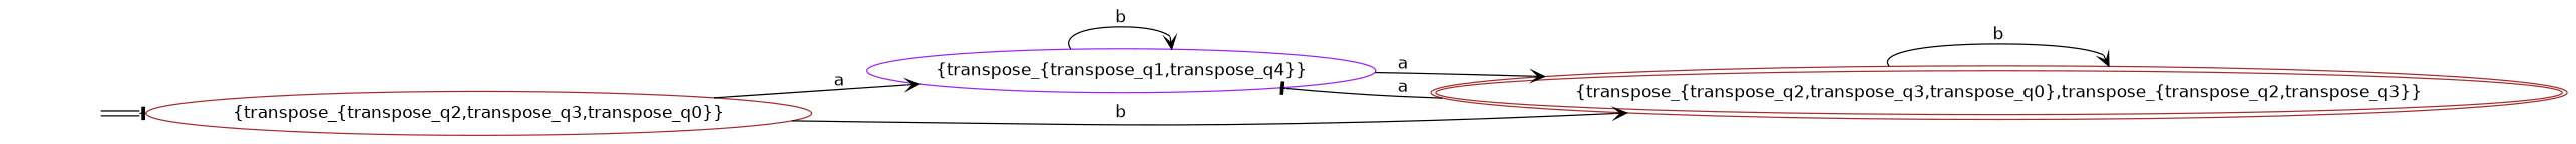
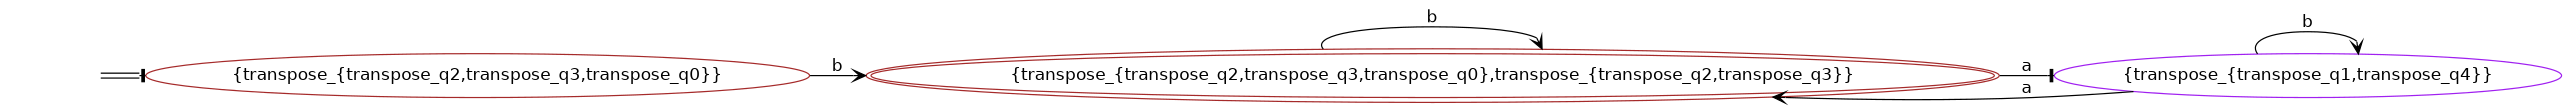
  digraph {
    rankdir=LR
    fontname="DejaVu Sans"
    node [color=brown fontname="DejaVu Sans"]
    edge [arrowhead=vee fontname="DejaVu Sans"]
    n1 [label="{transpose_{transpose_q2,transpose_q3,transpose_q0}}"]
    n2 [label="{transpose_{transpose_q1,transpose_q4}}" color=purple]
    n3 [label="{transpose_{transpose_q2,transpose_q3,transpose_q0},transpose_{transpose_q2,transpose_q3}}" peripheries=2]
    start0 [style=invis color=""]
-   n1 -> n2 [label=a]
    n1 -> n3 [label=b]
    n2 -> n2 [label=b]
    n2 -> n3 [label=a]
    n3 -> n2 [label=a arrowhead=tee]
    n3 -> n3 [label=b]
    start0 -> n1 [color="black:white:black" arrowhead=tee]
  }
